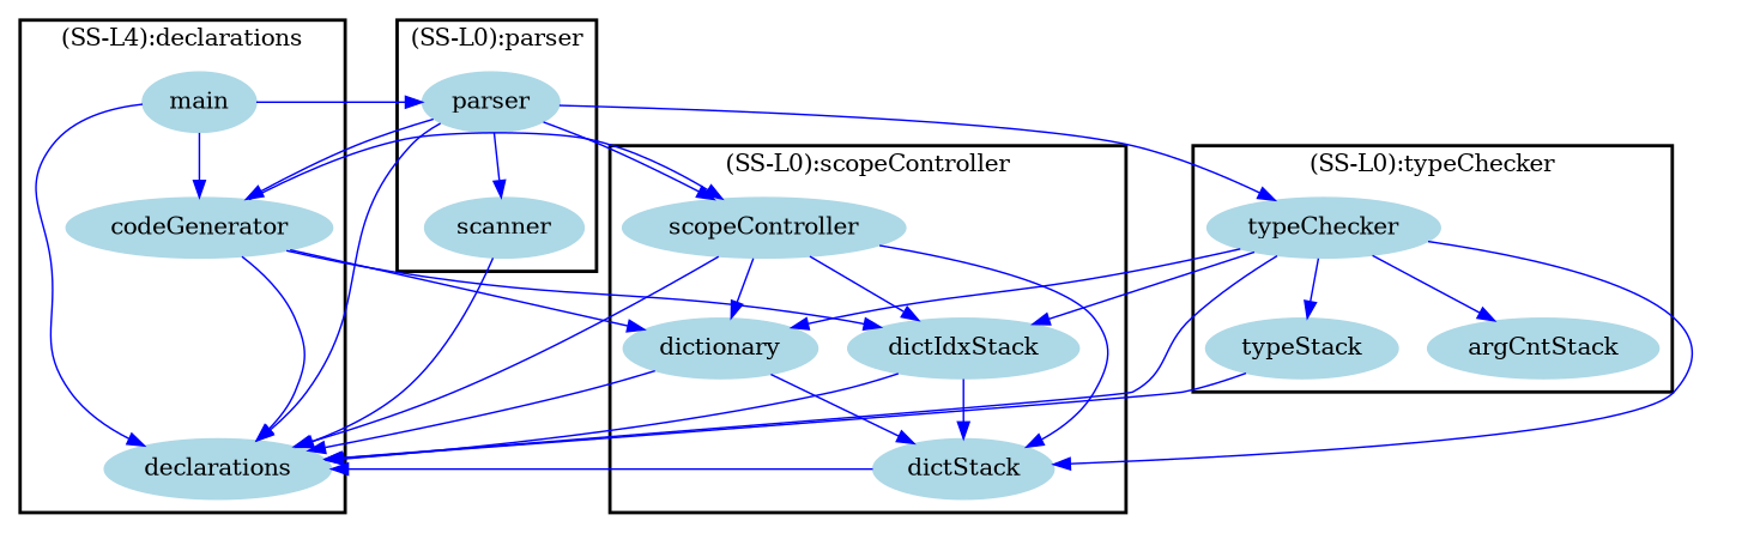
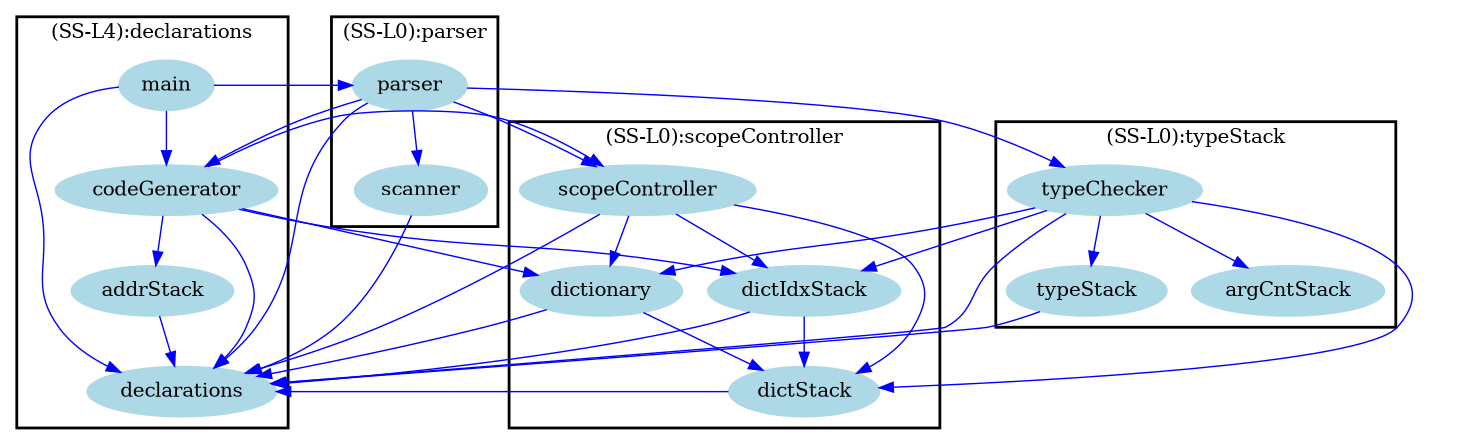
  digraph {
    node [color=lightblue fontcolor=black shape=ellipse style=filled]
    edge [color=blue font=6]
    n1 [label=scanner]
    n2 [label=parser]
+   n3 [label=addrStack]
    n4 [label=main]
    n5 [label=declarations]
    n6 [label=codeGenerator]
    n7 [label=dictionary]
    n8 [label=scopeController]
    n9 [label=dictIdxStack]
    n10 [label=dictStack]
    n11 [label=typeStack]
    n12 [label=typeChecker]
    n13 [label=argCntStack]
    subgraph cluster_1 {
      color=black
      label="(SS-L0):parser"
      style=bold
      n1
      n2
    }
    subgraph cluster_2 {
      color=black
      label="(SS-L4):declarations"
      style=bold
+     n3
      n4
      n5
      n6
    }
    subgraph cluster_3 {
      color=black
      label="(SS-L0):scopeController"
      style=bold
      n7
      n8
      n9
      n10
    }
    subgraph cluster_4 {
      color=black
-     label="(SS-L0):typeChecker"
+     label="(SS-L0):typeStack"
      style=bold
      n11
      n12
      n13
    }
    n1 -> n5
    n2 -> n1
    n2 -> n5
    n2 -> n6
    n2 -> n8
    n2 -> n12
+   n3 -> n5
    n4 -> n2
    n4 -> n5
    n4 -> n6
+   n6 -> n3
    n6 -> n5
    n6 -> n7
    n6 -> n8
    n6 -> n9
    n7 -> n5
    n7 -> n10
    n8 -> n5
    n8 -> n7
    n8 -> n9
    n8 -> n10
    n9 -> n5
    n9 -> n10
    n10 -> n5
    n11 -> n5
    n12 -> n5
    n12 -> n7
    n12 -> n9
    n12 -> n10
    n12 -> n11
    n12 -> n13
  }
